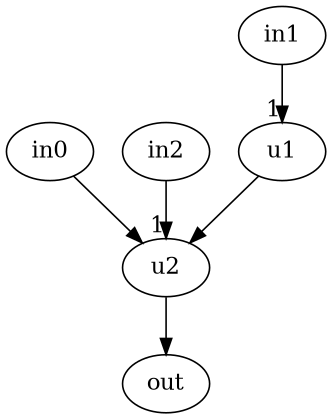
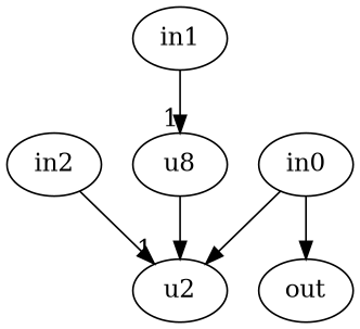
  digraph {
-   u1 [verilog="  assign i_0_dat = t_0_dat + t_1_dat;"]
+   u1 [verilog="  assign i_0_dat = t_0_dat + t_1_dat;" label=u8]
    u2
    out
    in0
    in1
    in2
    u1 -> u2
-   u2 -> out
+   in0 -> out
    in0 -> u2
    in1 -> u1 [headlabel=1]
    in2 -> u2 [headlabel=1]
  }
